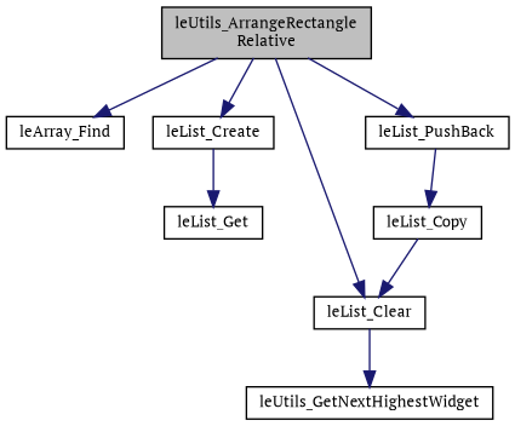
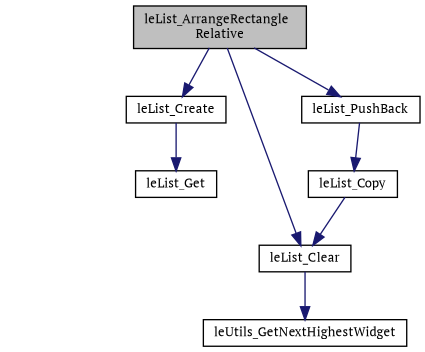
  digraph {
    fontname="PT Serif"
    rankdir=TB
    node [color=black fillcolor=white fontname="PT Serif" fontsize=10 shape=record style=filled]
    edge [color=midnightblue fontname="PT Serif" fontsize=10 labelfontname=Helvetica labelfontsize=10 style=solid]
-   n1 [fillcolor=grey75 fontcolor=black height=0.2 label="leUtils_ArrangeRectangle\lRelative" width=0.4]
-   n2 [height=0.2 label=leArray_Find width=0.4]
+   n1 [fillcolor=grey75 fontcolor=black height=0.2 label="leList_ArrangeRectangle\lRelative" width=0.4]
    n3 [height=0.2 label=leList_Create width=0.4]
    n4 [height=0.2 label=leList_Clear width=0.4]
    n5 [height=0.2 label=leList_PushBack width=0.4]
    n6 [height=0.2 label=leList_Get width=0.4]
    n7 [height=0.2 label=leList_Copy width=0.4]
    n8 [height=0.2 label=leUtils_GetNextHighestWidget width=0.4]
-   n1 -> n2
    n1 -> n3
    n1 -> n4
    n1 -> n5
    n3 -> n6
    n4 -> n8
    n5 -> n7
    n7 -> n4
  }
